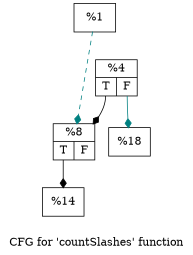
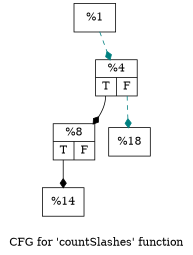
  digraph {
    label="CFG for 'countSlashes' function"
    node [shape=record]
    edge [arrowhead=diamond color=teal style=dashed tailport=s0]
    n1 [label="{%1}"]
    n2 [label="{%4|{<s0>T|<s1>F}}"]
    n3 [label="{%8|{<s0>T|<s1>F}}"]
    n4 [label="{%18}"]
    n5 [label="{%14}"]
-   n1 -> n3 [tailport=""]
+   n1 -> n2 [tailport=""]
    n2 -> n3 [color=black style=solid]
-   n2 -> n4 [style=solid tailport=s1]
+   n2 -> n4 [tailport=s1]
    n3 -> n5 [color=black style=solid]
  }
